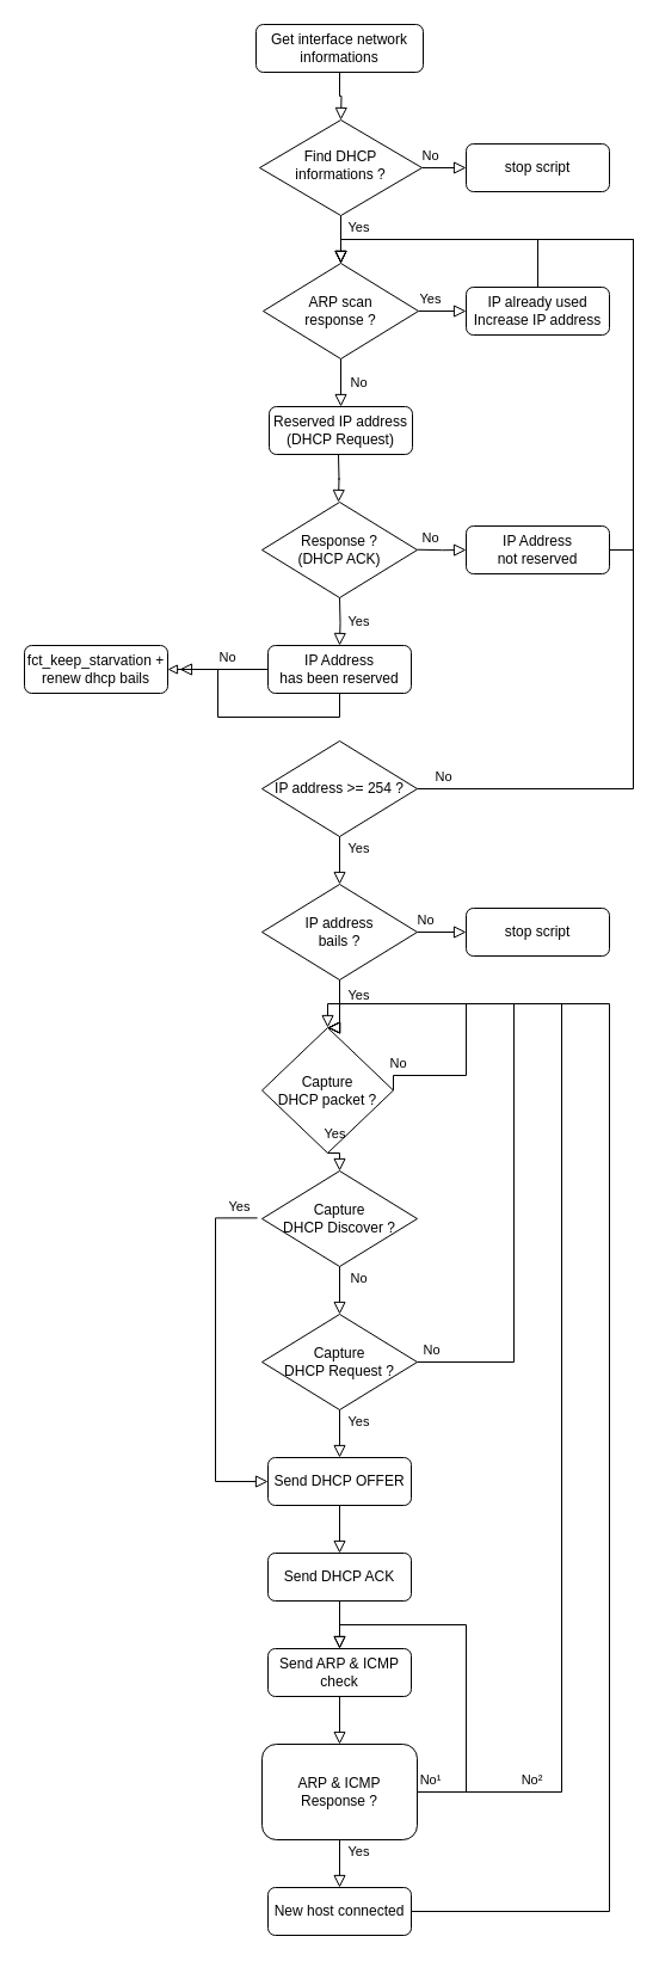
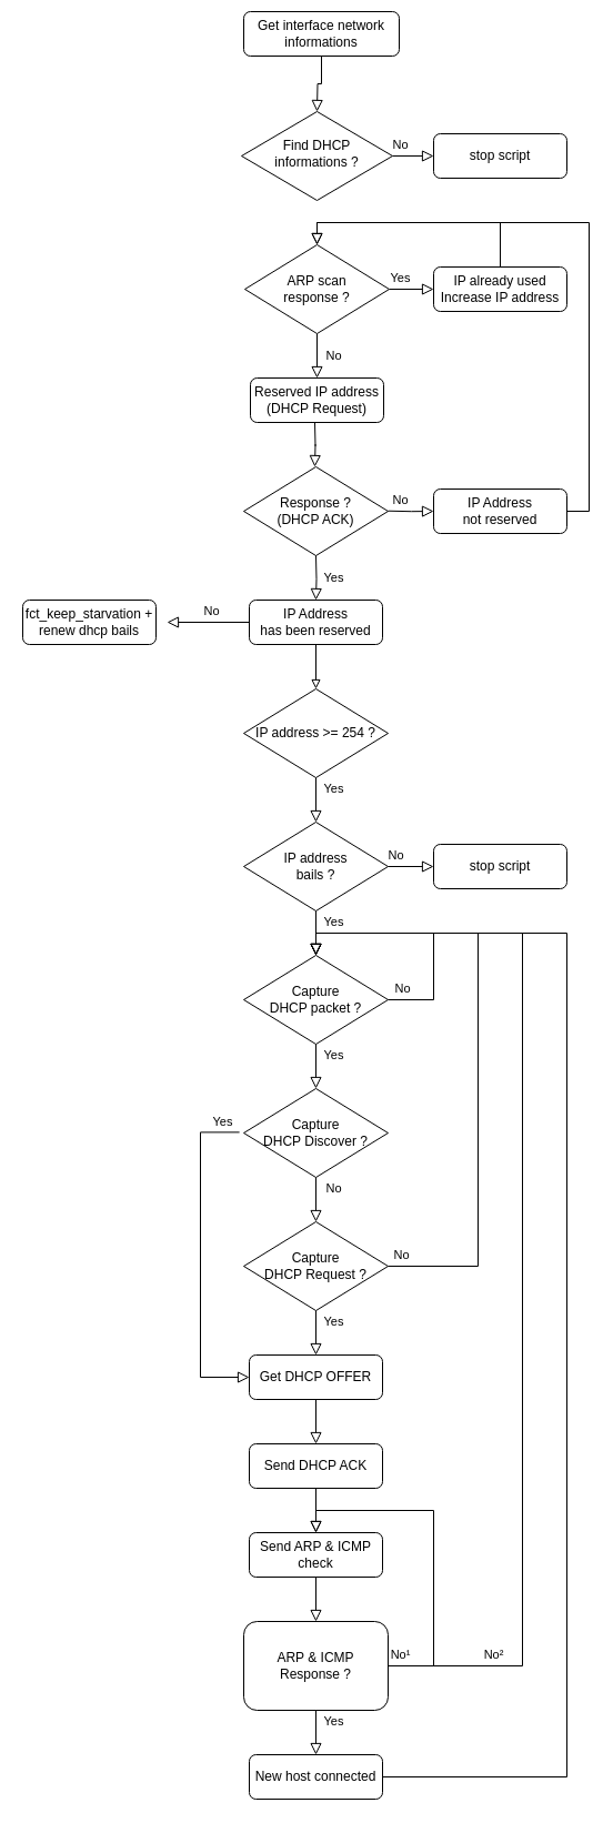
  <mxCell id="0" />
  <mxCell id="1" parent="0" />
  <mxCell id="2" value="" style="rounded=0;html=1;jettySize=auto;orthogonalLoop=1;fontSize=11;endArrow=block;endFill=0;endSize=8;strokeWidth=1;shadow=0;labelBackgroundColor=none;edgeStyle=orthogonalEdgeStyle;" parent="1" source="3" edge="1"><mxGeometry relative="1" as="geometry"><mxPoint x="285" y="100" as="targetPoint" /></mxGeometry></mxCell>
- <mxCell id="3" value="Get interface network informations" style="rounded=1;whiteSpace=wrap;html=1;fontSize=12;glass=0;strokeWidth=1;shadow=0;" parent="1" vertex="1"><mxGeometry x="214" y="20" width="140" height="40" as="geometry" /></mxCell>
- <mxCell id="4" value="Yes" style="rounded=0;html=1;jettySize=auto;orthogonalLoop=1;fontSize=11;endArrow=block;endFill=0;endSize=8;strokeWidth=1;shadow=0;labelBackgroundColor=none;edgeStyle=orthogonalEdgeStyle;" parent="1" source="6" target="10" edge="1"><mxGeometry x="-0.5" y="15" relative="1" as="geometry"><mxPoint as="offset" /></mxGeometry></mxCell>
+ <mxCell id="3" value="Get interface network informations" style="rounded=1;whiteSpace=wrap;html=1;fontSize=12;glass=0;strokeWidth=1;shadow=0;" parent="1" vertex="1"><mxGeometry x="219" y="10" width="140" height="40" as="geometry" /></mxCell>
  <mxCell id="5" value="No" style="edgeStyle=orthogonalEdgeStyle;rounded=0;html=1;jettySize=auto;orthogonalLoop=1;fontSize=11;endArrow=block;endFill=0;endSize=8;strokeWidth=1;shadow=0;labelBackgroundColor=none;" parent="1" source="6" target="7" edge="1"><mxGeometry x="-0.673" y="10" relative="1" as="geometry"><mxPoint as="offset" /></mxGeometry></mxCell>
  <mxCell id="6" value="Find DHCP informations ?" style="rhombus;whiteSpace=wrap;html=1;shadow=0;fontFamily=Helvetica;fontSize=12;align=center;strokeWidth=1;spacing=6;spacingTop=-4;spacingLeft=0;" parent="1" vertex="1"><mxGeometry x="217" y="100" width="136" height="80" as="geometry" /></mxCell>
  <mxCell id="7" value="stop script" style="rounded=1;whiteSpace=wrap;html=1;fontSize=12;glass=0;strokeWidth=1;shadow=0;" parent="1" vertex="1"><mxGeometry x="390" y="120" width="120" height="40" as="geometry" /></mxCell>
  <mxCell id="8" value="Yes" style="rounded=0;html=1;jettySize=auto;orthogonalLoop=1;fontSize=11;endArrow=block;endFill=0;endSize=8;strokeWidth=1;shadow=0;labelBackgroundColor=none;edgeStyle=orthogonalEdgeStyle;spacing=-16;" parent="1" source="10" target="11" edge="1"><mxGeometry x="-0.5" y="10" relative="1" as="geometry"><mxPoint as="offset" /></mxGeometry></mxCell>
  <mxCell id="9" value="No" style="edgeStyle=orthogonalEdgeStyle;rounded=0;html=1;jettySize=auto;orthogonalLoop=1;fontSize=11;endArrow=block;endFill=0;endSize=8;strokeWidth=1;shadow=0;labelBackgroundColor=none;spacing=-16;" parent="1" source="10" target="12" edge="1"><mxGeometry y="15" relative="1" as="geometry"><mxPoint as="offset" /></mxGeometry></mxCell>
  <mxCell id="10" value="ARP scan &lt;br&gt;response ?" style="rhombus;whiteSpace=wrap;html=1;shadow=0;fontFamily=Helvetica;fontSize=12;align=center;strokeWidth=1;spacing=-20;spacingTop=0;" parent="1" vertex="1"><mxGeometry x="220" y="220" width="130" height="80" as="geometry" /></mxCell>
  <mxCell id="11" value="IP already used&lt;br&gt;Increase IP address" style="rounded=1;whiteSpace=wrap;html=1;fontSize=12;glass=0;strokeWidth=1;shadow=0;spacing=-16;" parent="1" vertex="1"><mxGeometry x="390" y="240" width="120" height="40" as="geometry" /></mxCell>
  <mxCell id="12" value="Reserved IP address&lt;br&gt; (DHCP Request)" style="rounded=1;whiteSpace=wrap;html=1;fontSize=12;glass=0;strokeWidth=1;shadow=0;spacing=-16;" parent="1" vertex="1"><mxGeometry x="225" y="340" width="120" height="40" as="geometry" /></mxCell>
- <mxCell id="13" value="" style="edgeStyle=orthogonalEdgeStyle;rounded=0;orthogonalLoop=1;jettySize=auto;html=1;endArrow=block;endFill=0;exitX=0.5;exitY=1;exitDx=0;exitDy=0;" edge="1" parent="1" source="19" target="30"><mxGeometry relative="1" as="geometry" /></mxCell>
+ <mxCell id="13" value="" style="edgeStyle=orthogonalEdgeStyle;rounded=0;orthogonalLoop=1;jettySize=auto;html=1;endArrow=block;endFill=0;exitX=0.5;exitY=1;exitDx=0;exitDy=0;" edge="1" parent="1" source="19" target="20"><mxGeometry relative="1" as="geometry" /></mxCell>
  <mxCell id="14" value="Response ? &lt;br&gt;(DHCP ACK)" style="rhombus;whiteSpace=wrap;html=1;shadow=0;fontFamily=Helvetica;fontSize=12;align=center;strokeWidth=1;spacing=-20;spacingTop=0;" vertex="1" parent="1"><mxGeometry x="219" y="420" width="130" height="80" as="geometry" /></mxCell>
  <mxCell id="15" value="" style="edgeStyle=orthogonalEdgeStyle;rounded=0;html=1;jettySize=auto;orthogonalLoop=1;fontSize=11;endArrow=block;endFill=0;endSize=8;strokeWidth=1;shadow=0;labelBackgroundColor=none;spacing=-16;" edge="1" parent="1"><mxGeometry y="10" relative="1" as="geometry"><mxPoint as="offset" /><mxPoint x="283" y="380" as="sourcePoint" /><mxPoint x="283" y="420" as="targetPoint" /></mxGeometry></mxCell>
  <mxCell id="16" value="IP Address &lt;br&gt;not reserved" style="rounded=1;whiteSpace=wrap;html=1;fontSize=12;glass=0;strokeWidth=1;shadow=0;spacing=-16;" vertex="1" parent="1"><mxGeometry x="390" y="440" width="120" height="40" as="geometry" /></mxCell>
  <mxCell id="17" value="No" style="rounded=0;html=1;jettySize=auto;orthogonalLoop=1;fontSize=11;endArrow=block;endFill=0;endSize=8;strokeWidth=1;shadow=0;labelBackgroundColor=none;edgeStyle=orthogonalEdgeStyle;spacing=-16;entryX=0;entryY=0.5;entryDx=0;entryDy=0;" edge="1" parent="1" target="16"><mxGeometry x="-0.467" y="10" relative="1" as="geometry"><mxPoint as="offset" /><mxPoint x="349" y="459.71" as="sourcePoint" /><mxPoint x="370" y="460" as="targetPoint" /></mxGeometry></mxCell>
  <mxCell id="18" value="Yes" style="edgeStyle=orthogonalEdgeStyle;rounded=0;html=1;jettySize=auto;orthogonalLoop=1;fontSize=11;endArrow=block;endFill=0;endSize=8;strokeWidth=1;shadow=0;labelBackgroundColor=none;spacing=-16;entryX=0.5;entryY=0;entryDx=0;entryDy=0;" edge="1" parent="1" target="19"><mxGeometry y="16" relative="1" as="geometry"><mxPoint as="offset" /><mxPoint x="284" y="500" as="sourcePoint" /><mxPoint x="284" y="560" as="targetPoint" /></mxGeometry></mxCell>
  <mxCell id="19" value="IP Address &lt;br&gt;has been reserved" style="rounded=1;whiteSpace=wrap;html=1;fontSize=12;glass=0;strokeWidth=1;shadow=0;spacing=-16;" vertex="1" parent="1"><mxGeometry x="224" y="540" width="120" height="40" as="geometry" /></mxCell>
  <mxCell id="20" value="IP address &amp;gt;= 254 ?" style="rhombus;whiteSpace=wrap;html=1;shadow=0;fontFamily=Helvetica;fontSize=12;align=center;strokeWidth=1;spacing=-20;spacingTop=0;" vertex="1" parent="1"><mxGeometry x="219" y="620" width="130" height="80" as="geometry" /></mxCell>
- <mxCell id="21" value="No" style="rounded=0;html=1;jettySize=auto;orthogonalLoop=1;fontSize=11;endArrow=block;endFill=0;endSize=8;strokeWidth=1;shadow=0;labelBackgroundColor=none;edgeStyle=orthogonalEdgeStyle;spacing=-16;exitX=1;exitY=0.5;exitDx=0;exitDy=0;entryX=0.5;entryY=0;entryDx=0;entryDy=0;" edge="1" parent="1" source="20" target="10"><mxGeometry x="-0.952" y="10" relative="1" as="geometry"><mxPoint as="offset" /><mxPoint x="150" y="619.68" as="sourcePoint" /><mxPoint x="290" y="220" as="targetPoint" /><Array as="points"><mxPoint x="530" y="660" /><mxPoint x="530" y="200" /><mxPoint x="285" y="200" /></Array></mxGeometry></mxCell>
  <mxCell id="22" value="Yes" style="edgeStyle=orthogonalEdgeStyle;rounded=0;html=1;jettySize=auto;orthogonalLoop=1;fontSize=11;endArrow=block;endFill=0;endSize=8;strokeWidth=1;shadow=0;labelBackgroundColor=none;spacing=-16;exitX=0.5;exitY=1;exitDx=0;exitDy=0;entryX=0.5;entryY=0;entryDx=0;entryDy=0;" edge="1" parent="1" source="20" target="25"><mxGeometry x="-0.5" y="16" relative="1" as="geometry"><mxPoint as="offset" /><mxPoint x="286.97" y="720" as="sourcePoint" /><mxPoint x="284" y="740" as="targetPoint" /><Array as="points" /></mxGeometry></mxCell>
  <mxCell id="23" value="No" style="rounded=0;html=1;jettySize=auto;orthogonalLoop=1;fontSize=11;endArrow=block;endFill=0;endSize=8;strokeWidth=1;shadow=0;labelBackgroundColor=none;edgeStyle=orthogonalEdgeStyle;spacing=-16;exitX=0;exitY=0.5;exitDx=0;exitDy=0;" edge="1" parent="1" source="19"><mxGeometry x="-0.081" y="-10" relative="1" as="geometry"><mxPoint as="offset" /><mxPoint x="110" y="529.74" as="sourcePoint" /><mxPoint x="150" y="560" as="targetPoint" /></mxGeometry></mxCell>
  <mxCell id="24" value="" style="rounded=0;html=1;jettySize=auto;orthogonalLoop=1;fontSize=11;endArrow=block;endFill=0;endSize=8;strokeWidth=1;shadow=0;labelBackgroundColor=none;edgeStyle=orthogonalEdgeStyle;spacing=-16;entryX=0.5;entryY=0;entryDx=0;entryDy=0;exitX=1;exitY=0.5;exitDx=0;exitDy=0;" edge="1" parent="1" source="16" target="10"><mxGeometry x="-0.467" y="10" relative="1" as="geometry"><mxPoint as="offset" /><mxPoint x="530" y="459.74" as="sourcePoint" /><mxPoint x="571" y="460.03" as="targetPoint" /><Array as="points"><mxPoint x="530" y="460" /><mxPoint x="530" y="200" /><mxPoint x="285" y="200" /></Array></mxGeometry></mxCell>
  <mxCell id="25" value="IP address &lt;br&gt;bails ?" style="rhombus;whiteSpace=wrap;html=1;shadow=0;fontFamily=Helvetica;fontSize=12;align=center;strokeWidth=1;spacing=-20;spacingTop=0;" vertex="1" parent="1"><mxGeometry x="219" y="740" width="130" height="80" as="geometry" /></mxCell>
  <mxCell id="26" value="No" style="edgeStyle=orthogonalEdgeStyle;rounded=0;html=1;jettySize=auto;orthogonalLoop=1;fontSize=11;endArrow=block;endFill=0;endSize=8;strokeWidth=1;shadow=0;labelBackgroundColor=none;exitX=1;exitY=0.5;exitDx=0;exitDy=0;" edge="1" parent="1" target="27" source="25"><mxGeometry x="-0.673" y="10" relative="1" as="geometry"><mxPoint as="offset" /><mxPoint x="380.001" y="780.034" as="sourcePoint" /></mxGeometry></mxCell>
  <mxCell id="27" value="stop script" style="rounded=1;whiteSpace=wrap;html=1;fontSize=12;glass=0;strokeWidth=1;shadow=0;" vertex="1" parent="1"><mxGeometry x="390" y="760" width="120" height="40" as="geometry" /></mxCell>
  <mxCell id="28" value="Yes" style="edgeStyle=orthogonalEdgeStyle;rounded=0;html=1;jettySize=auto;orthogonalLoop=1;fontSize=11;endArrow=block;endFill=0;endSize=8;strokeWidth=1;shadow=0;labelBackgroundColor=none;spacing=-16;exitX=0.5;exitY=1;exitDx=0;exitDy=0;entryX=0.5;entryY=0;entryDx=0;entryDy=0;" edge="1" parent="1" source="25" target="29"><mxGeometry x="-0.5" y="16" relative="1" as="geometry"><mxPoint as="offset" /><mxPoint x="283" y="840" as="sourcePoint" /><mxPoint x="283" y="910" as="targetPoint" /><Array as="points" /></mxGeometry></mxCell>
- <mxCell id="29" value="Capture&lt;br&gt;DHCP packet ?" style="rhombus;whiteSpace=wrap;html=1;shadow=0;fontFamily=Helvetica;fontSize=12;align=center;strokeWidth=1;spacing=-20;spacingTop=0;" vertex="1" parent="1"><mxGeometry x="219" y="860" width="110" height="105" as="geometry" /></mxCell>
+ <mxCell id="29" value="Capture&lt;br&gt;DHCP packet ?" style="rhombus;whiteSpace=wrap;html=1;shadow=0;fontFamily=Helvetica;fontSize=12;align=center;strokeWidth=1;spacing=-20;spacingTop=0;" vertex="1" parent="1"><mxGeometry x="219" y="860" width="130" height="80" as="geometry" /></mxCell>
  <mxCell id="30" value="&lt;div&gt;fct_keep_starvation + renew dhcp bails&lt;/div&gt;" style="rounded=1;whiteSpace=wrap;html=1;fontSize=12;glass=0;strokeWidth=1;shadow=0;" vertex="1" parent="1"><mxGeometry x="20" y="540" width="120" height="40" as="geometry" /></mxCell>
  <mxCell id="31" value="No" style="edgeStyle=orthogonalEdgeStyle;rounded=0;html=1;jettySize=auto;orthogonalLoop=1;fontSize=11;endArrow=block;endFill=0;endSize=8;strokeWidth=1;shadow=0;labelBackgroundColor=none;exitX=1;exitY=0.5;exitDx=0;exitDy=0;entryX=0.5;entryY=0;entryDx=0;entryDy=0;" edge="1" parent="1" source="29" target="29"><mxGeometry x="-0.882" y="10" relative="1" as="geometry"><mxPoint as="offset" /><mxPoint x="370" y="899.8" as="sourcePoint" /><mxPoint x="411" y="899.8" as="targetPoint" /><Array as="points"><mxPoint x="390" y="900" /><mxPoint x="390" y="840" /><mxPoint x="284" y="840" /></Array></mxGeometry></mxCell>
  <mxCell id="32" value="Yes" style="edgeStyle=orthogonalEdgeStyle;rounded=0;html=1;jettySize=auto;orthogonalLoop=1;fontSize=11;endArrow=block;endFill=0;endSize=8;strokeWidth=1;shadow=0;labelBackgroundColor=none;spacing=-16;exitX=0.5;exitY=1;exitDx=0;exitDy=0;entryX=0.5;entryY=0;entryDx=0;entryDy=0;" edge="1" parent="1" source="29" target="33"><mxGeometry x="-0.5" y="16" relative="1" as="geometry"><mxPoint as="offset" /><mxPoint x="284.76" y="960" as="sourcePoint" /><mxPoint x="284.76" y="1000" as="targetPoint" /><Array as="points" /></mxGeometry></mxCell>
  <mxCell id="33" value="Capture&lt;br&gt;DHCP Discover ?" style="rhombus;whiteSpace=wrap;html=1;shadow=0;fontFamily=Helvetica;fontSize=12;align=center;strokeWidth=1;spacing=-20;spacingTop=0;" vertex="1" parent="1"><mxGeometry x="219" y="980" width="130" height="80" as="geometry" /></mxCell>
  <mxCell id="34" value="Yes" style="edgeStyle=orthogonalEdgeStyle;rounded=0;html=1;jettySize=auto;orthogonalLoop=1;fontSize=11;endArrow=block;endFill=0;endSize=8;strokeWidth=1;shadow=0;labelBackgroundColor=none;spacing=-16;exitX=-0.03;exitY=0.492;exitDx=0;exitDy=0;entryX=0;entryY=0.5;entryDx=0;entryDy=0;exitPerimeter=0;" edge="1" parent="1" source="33" target="38"><mxGeometry x="-0.899" y="-9" relative="1" as="geometry"><mxPoint as="offset" /><mxPoint x="180" y="1020" as="sourcePoint" /><mxPoint x="180" y="1060" as="targetPoint" /><Array as="points"><mxPoint x="180" y="1019" /><mxPoint x="180" y="1240" /></Array></mxGeometry></mxCell>
  <mxCell id="35" value="No" style="edgeStyle=orthogonalEdgeStyle;rounded=0;html=1;jettySize=auto;orthogonalLoop=1;fontSize=11;endArrow=block;endFill=0;endSize=8;strokeWidth=1;shadow=0;labelBackgroundColor=none;spacing=-16;exitX=0.5;exitY=1;exitDx=0;exitDy=0;entryX=0.5;entryY=0;entryDx=0;entryDy=0;" edge="1" parent="1" source="33" target="36"><mxGeometry x="-0.5" y="16" relative="1" as="geometry"><mxPoint as="offset" /><mxPoint x="284.76" y="1070" as="sourcePoint" /><mxPoint x="284.76" y="1110" as="targetPoint" /><Array as="points" /></mxGeometry></mxCell>
  <mxCell id="36" value="Capture&lt;br&gt;DHCP Request ?" style="rhombus;whiteSpace=wrap;html=1;shadow=0;fontFamily=Helvetica;fontSize=12;align=center;strokeWidth=1;spacing=-20;spacingTop=0;" vertex="1" parent="1"><mxGeometry x="219" y="1100" width="130" height="80" as="geometry" /></mxCell>
  <mxCell id="37" value="No" style="edgeStyle=orthogonalEdgeStyle;rounded=0;html=1;jettySize=auto;orthogonalLoop=1;fontSize=11;endArrow=block;endFill=0;endSize=8;strokeWidth=1;shadow=0;labelBackgroundColor=none;spacing=-16;exitX=1;exitY=0.5;exitDx=0;exitDy=0;entryX=0.5;entryY=0;entryDx=0;entryDy=0;" edge="1" parent="1" source="36" target="29"><mxGeometry x="-0.957" y="10" relative="1" as="geometry"><mxPoint as="offset" /><mxPoint x="400" y="1130" as="sourcePoint" /><mxPoint x="440" y="776.667" as="targetPoint" /><Array as="points"><mxPoint x="430" y="1140" /><mxPoint x="430" y="840" /><mxPoint x="284" y="840" /></Array></mxGeometry></mxCell>
- <mxCell id="38" value="Send DHCP OFFER" style="rounded=1;whiteSpace=wrap;html=1;fontSize=12;glass=0;strokeWidth=1;shadow=0;" vertex="1" parent="1"><mxGeometry x="224" y="1220" width="120" height="40" as="geometry" /></mxCell>
+ <mxCell id="38" value="Get DHCP OFFER" style="rounded=1;whiteSpace=wrap;html=1;fontSize=12;glass=0;strokeWidth=1;shadow=0;" vertex="1" parent="1"><mxGeometry x="224" y="1220" width="120" height="40" as="geometry" /></mxCell>
  <mxCell id="39" value="Yes" style="edgeStyle=orthogonalEdgeStyle;rounded=0;html=1;jettySize=auto;orthogonalLoop=1;fontSize=11;endArrow=block;endFill=0;endSize=8;strokeWidth=1;shadow=0;labelBackgroundColor=none;spacing=-16;exitX=0.5;exitY=1;exitDx=0;exitDy=0;entryX=0.5;entryY=0;entryDx=0;entryDy=0;" edge="1" parent="1" source="36" target="38"><mxGeometry x="-0.5" y="16" relative="1" as="geometry"><mxPoint as="offset" /><mxPoint x="284.76" y="1210" as="sourcePoint" /><mxPoint x="284.76" y="1250" as="targetPoint" /><Array as="points" /></mxGeometry></mxCell>
  <mxCell id="40" value="Send DHCP ACK" style="rounded=1;whiteSpace=wrap;html=1;fontSize=12;glass=0;strokeWidth=1;shadow=0;" vertex="1" parent="1"><mxGeometry x="224" y="1300" width="120" height="40" as="geometry" /></mxCell>
  <mxCell id="41" value="" style="edgeStyle=orthogonalEdgeStyle;rounded=0;html=1;jettySize=auto;orthogonalLoop=1;fontSize=11;endArrow=block;endFill=0;endSize=8;strokeWidth=1;shadow=0;labelBackgroundColor=none;spacing=-16;exitX=0.5;exitY=1;exitDx=0;exitDy=0;entryX=0.5;entryY=0;entryDx=0;entryDy=0;" edge="1" parent="1" target="40" source="38"><mxGeometry x="-0.5" y="16" relative="1" as="geometry"><mxPoint as="offset" /><mxPoint x="284" y="1290" as="sourcePoint" /><mxPoint x="284.76" y="1360" as="targetPoint" /><Array as="points" /></mxGeometry></mxCell>
  <mxCell id="42" value="ARP &amp;amp; ICMP&lt;br&gt;Response ?" style="whiteSpace=wrap;html=1;shadow=0;fontFamily=Helvetica;fontSize=12;align=center;strokeWidth=1;spacing=-20;spacingTop=0;rounded=1;" vertex="1" parent="1"><mxGeometry x="219" y="1460" width="130" height="80" as="geometry" /></mxCell>
  <mxCell id="43" value="" style="edgeStyle=orthogonalEdgeStyle;rounded=0;html=1;jettySize=auto;orthogonalLoop=1;fontSize=11;endArrow=block;endFill=0;endSize=8;strokeWidth=1;shadow=0;labelBackgroundColor=none;spacing=-16;exitX=0.5;exitY=1;exitDx=0;exitDy=0;entryX=0.5;entryY=0;entryDx=0;entryDy=0;" edge="1" parent="1" source="40" target="44"><mxGeometry x="-0.5" y="16" relative="1" as="geometry"><mxPoint as="offset" /><mxPoint x="283" y="1350" as="sourcePoint" /><mxPoint x="284" y="1390" as="targetPoint" /><Array as="points" /></mxGeometry></mxCell>
  <mxCell id="44" value="&lt;div&gt;Send ARP &amp;amp; ICMP&lt;/div&gt;&lt;div&gt;check&lt;/div&gt;" style="rounded=1;whiteSpace=wrap;html=1;fontSize=12;glass=0;strokeWidth=1;shadow=0;" vertex="1" parent="1"><mxGeometry x="224" y="1380" width="120" height="40" as="geometry" /></mxCell>
  <mxCell id="45" value="" style="edgeStyle=orthogonalEdgeStyle;rounded=0;html=1;jettySize=auto;orthogonalLoop=1;fontSize=11;endArrow=block;endFill=0;endSize=8;strokeWidth=1;shadow=0;labelBackgroundColor=none;spacing=-16;exitX=0.5;exitY=1;exitDx=0;exitDy=0;entryX=0.5;entryY=0;entryDx=0;entryDy=0;" edge="1" parent="1" source="44" target="42"><mxGeometry x="-0.5" y="16" relative="1" as="geometry"><mxPoint as="offset" /><mxPoint x="283" y="1420" as="sourcePoint" /><mxPoint x="284" y="1450" as="targetPoint" /><Array as="points" /></mxGeometry></mxCell>
  <mxCell id="46" value="No²" style="edgeStyle=orthogonalEdgeStyle;rounded=0;html=1;jettySize=auto;orthogonalLoop=1;fontSize=11;endArrow=block;endFill=0;endSize=8;strokeWidth=1;shadow=0;labelBackgroundColor=none;spacing=-16;exitX=1;exitY=0.5;exitDx=0;exitDy=0;entryX=0.5;entryY=0;entryDx=0;entryDy=0;" edge="1" parent="1" source="42" target="29"><mxGeometry x="-0.808" y="10" relative="1" as="geometry"><mxPoint as="offset" /><mxPoint x="420" y="1430" as="sourcePoint" /><mxPoint x="470" y="880" as="targetPoint" /><Array as="points"><mxPoint x="470" y="1500" /><mxPoint x="470" y="840" /><mxPoint x="284" y="840" /></Array></mxGeometry></mxCell>
  <mxCell id="47" value="No¹" style="edgeStyle=orthogonalEdgeStyle;rounded=0;html=1;jettySize=auto;orthogonalLoop=1;fontSize=11;endArrow=block;endFill=0;endSize=8;strokeWidth=1;shadow=0;labelBackgroundColor=none;spacing=-16;exitX=1;exitY=0.5;exitDx=0;exitDy=0;entryX=0.5;entryY=0;entryDx=0;entryDy=0;" edge="1" parent="1" source="42" target="44"><mxGeometry x="-0.928" y="10" relative="1" as="geometry"><mxPoint as="offset" /><mxPoint x="360.03" y="1400" as="sourcePoint" /><mxPoint x="380" y="1350" as="targetPoint" /><Array as="points"><mxPoint x="390" y="1500" /><mxPoint x="390" y="1360" /><mxPoint x="284" y="1360" /></Array></mxGeometry></mxCell>
  <mxCell id="48" value="" style="rounded=0;html=1;jettySize=auto;orthogonalLoop=1;fontSize=11;endArrow=block;endFill=0;endSize=8;strokeWidth=1;shadow=0;labelBackgroundColor=none;edgeStyle=orthogonalEdgeStyle;spacing=-16;exitX=0.5;exitY=0;exitDx=0;exitDy=0;entryX=0.5;entryY=0;entryDx=0;entryDy=0;" edge="1" parent="1" source="11" target="10"><mxGeometry x="-0.467" y="20" relative="1" as="geometry"><mxPoint as="offset" /><mxPoint x="360" y="270" as="sourcePoint" /><mxPoint x="400" y="270" as="targetPoint" /><Array as="points"><mxPoint x="450" y="200" /><mxPoint x="285" y="200" /></Array></mxGeometry></mxCell>
  <mxCell id="49" value="New host connected" style="rounded=1;whiteSpace=wrap;html=1;fontSize=12;glass=0;strokeWidth=1;shadow=0;" vertex="1" parent="1"><mxGeometry x="224" y="1580" width="120" height="40" as="geometry" /></mxCell>
  <mxCell id="50" value="Yes" style="edgeStyle=orthogonalEdgeStyle;rounded=0;html=1;jettySize=auto;orthogonalLoop=1;fontSize=11;endArrow=block;endFill=0;endSize=8;strokeWidth=1;shadow=0;labelBackgroundColor=none;spacing=-16;exitX=0.5;exitY=1;exitDx=0;exitDy=0;entryX=0.5;entryY=0;entryDx=0;entryDy=0;" edge="1" parent="1" source="42" target="49"><mxGeometry x="-0.5" y="16" relative="1" as="geometry"><mxPoint as="offset" /><mxPoint x="354" y="1590" as="sourcePoint" /><mxPoint x="354" y="1630" as="targetPoint" /><Array as="points"><mxPoint x="284" y="1570" /><mxPoint x="284" y="1570" /></Array></mxGeometry></mxCell>
  <mxCell id="51" value="" style="edgeStyle=orthogonalEdgeStyle;rounded=0;html=1;jettySize=auto;orthogonalLoop=1;fontSize=11;endArrow=block;endFill=0;endSize=8;strokeWidth=1;shadow=0;labelBackgroundColor=none;spacing=-16;exitX=1;exitY=0.5;exitDx=0;exitDy=0;entryX=0.5;entryY=0;entryDx=0;entryDy=0;" edge="1" parent="1" source="49" target="29"><mxGeometry x="-0.973" y="10" relative="1" as="geometry"><mxPoint as="offset" /><mxPoint x="359" y="1510" as="sourcePoint" /><mxPoint x="290" y="880" as="targetPoint" /><Array as="points"><mxPoint x="510" y="1600" /><mxPoint x="510" y="840" /><mxPoint x="284" y="840" /></Array></mxGeometry></mxCell>
